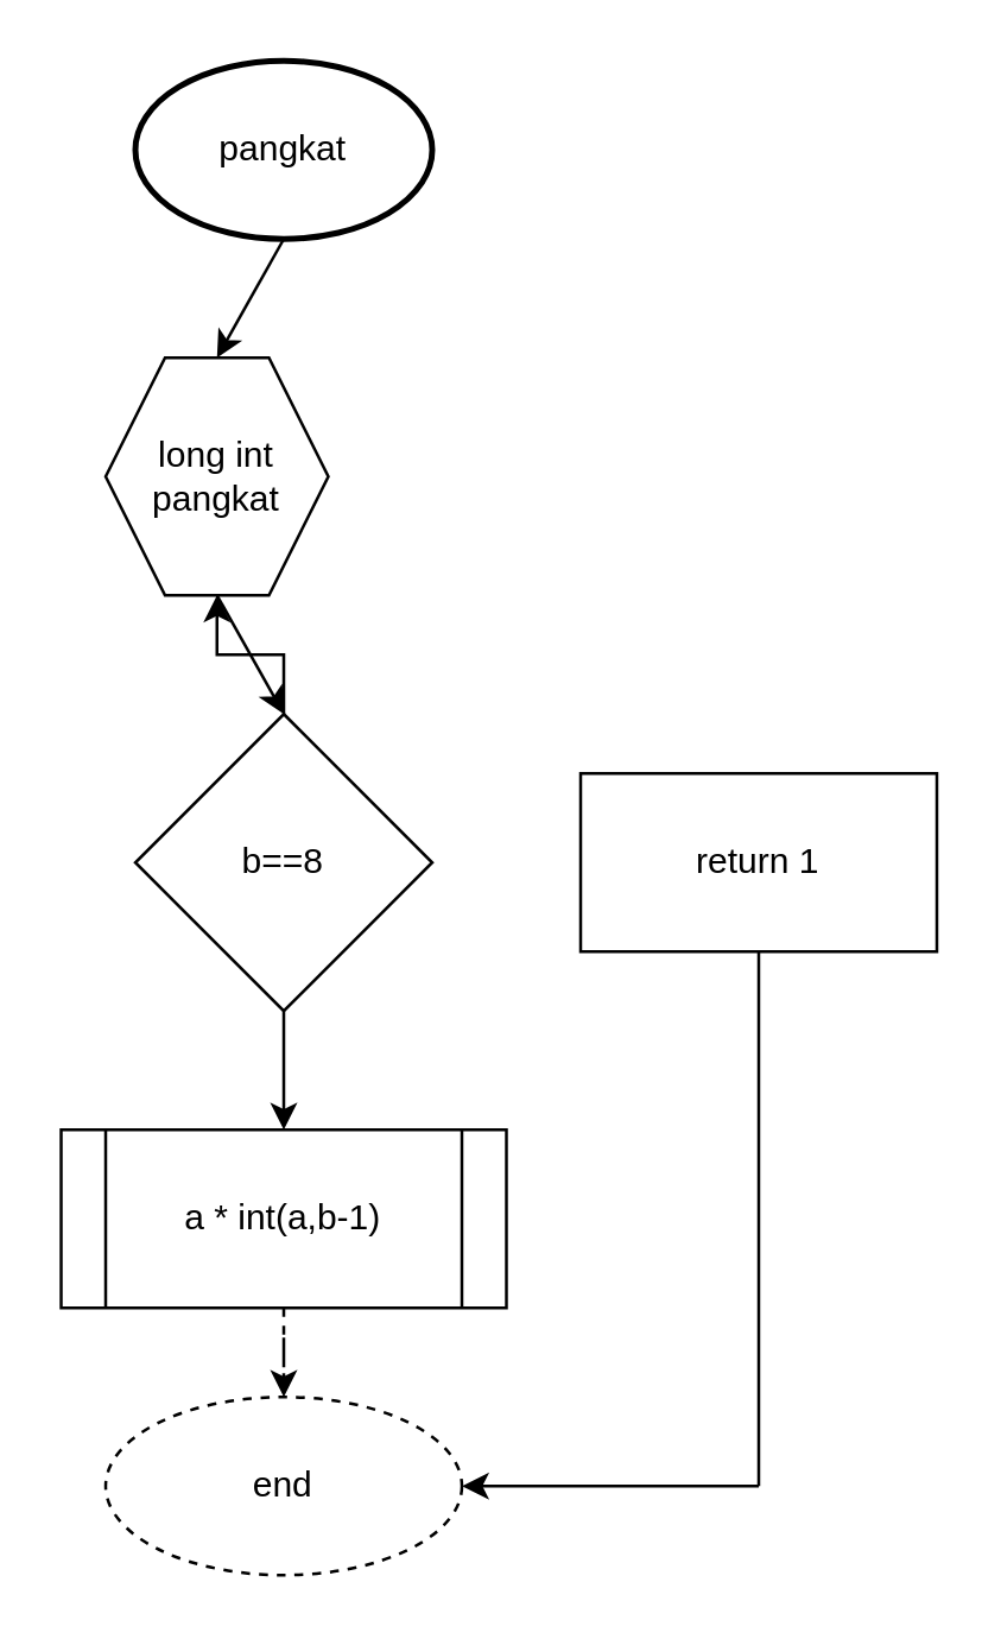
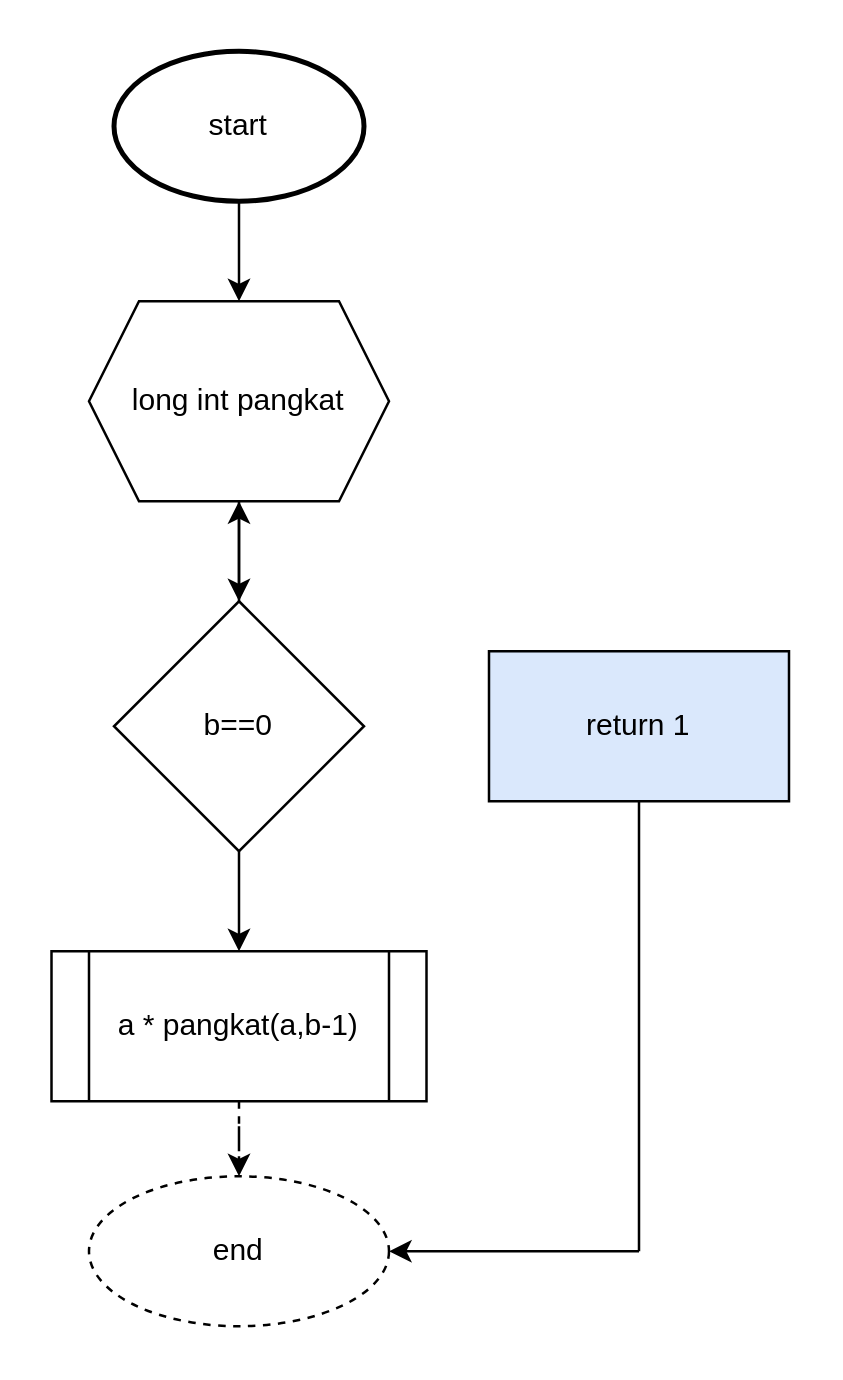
  <mxCell id="0" />
  <mxCell id="1" parent="0" />
- <mxCell id="2" value="long int pangkat" style="shape=hexagon;perimeter=hexagonPerimeter2;whiteSpace=wrap;html=1;fixedSize=1;" vertex="1" parent="1"><mxGeometry x="35" y="120" width="75" height="80" as="geometry" /></mxCell>
+ <mxCell id="2" value="long int pangkat" style="shape=hexagon;perimeter=hexagonPerimeter2;whiteSpace=wrap;html=1;fixedSize=1;" vertex="1" parent="1"><mxGeometry x="35" y="120" width="120" height="80" as="geometry" /></mxCell>
  <mxCell id="3" value="" style="endArrow=classic;html=1;rounded=0;exitX=0.5;exitY=1;exitDx=0;exitDy=0;" edge="1" parent="1" source="2"><mxGeometry width="50" height="50" relative="1" as="geometry"><mxPoint x="75" y="280" as="sourcePoint" /><mxPoint x="95" y="240" as="targetPoint" /></mxGeometry></mxCell>
  <mxCell id="4" value="" style="endArrow=classic;html=1;rounded=0;exitX=0.5;exitY=1;exitDx=0;exitDy=0;entryX=0.5;entryY=0;entryDx=0;entryDy=0;" edge="1" parent="1" target="2"><mxGeometry width="50" height="50" relative="1" as="geometry"><mxPoint x="95" y="80" as="sourcePoint" /><mxPoint x="105" y="130" as="targetPoint" /></mxGeometry></mxCell>
  <mxCell id="5" value="" style="edgeStyle=orthogonalEdgeStyle;rounded=0;orthogonalLoop=1;jettySize=auto;html=1;" edge="1" parent="1" source="6" target="2"><mxGeometry relative="1" as="geometry" /></mxCell>
- <mxCell id="6" value="b==8" style="rhombus;whiteSpace=wrap;html=1;" vertex="1" parent="1"><mxGeometry x="45" y="240" width="100" height="100" as="geometry" /></mxCell>
- <mxCell id="7" value="return 1" style="whiteSpace=wrap;html=1;" vertex="1" parent="1"><mxGeometry x="195" y="260" width="120" height="60" as="geometry" /></mxCell>
+ <mxCell id="6" value="b==0" style="rhombus;whiteSpace=wrap;html=1;" vertex="1" parent="1"><mxGeometry x="45" y="240" width="100" height="100" as="geometry" /></mxCell>
+ <mxCell id="7" value="return 1" style="whiteSpace=wrap;html=1;fillColor=#dae8fc;" vertex="1" parent="1"><mxGeometry x="195" y="260" width="120" height="60" as="geometry" /></mxCell>
  <mxCell id="8" value="" style="endArrow=classic;html=1;rounded=0;" edge="1" parent="1"><mxGeometry width="50" height="50" relative="1" as="geometry"><mxPoint x="95" y="340" as="sourcePoint" /><mxPoint x="95" y="380" as="targetPoint" /></mxGeometry></mxCell>
  <mxCell id="9" value="" style="edgeStyle=orthogonalEdgeStyle;rounded=0;orthogonalLoop=1;jettySize=auto;html=1;dashed=1;" edge="1" parent="1" source="10" target="12"><mxGeometry relative="1" as="geometry" /></mxCell>
- <mxCell id="10" value="a * int(a,b-1)" style="shape=process;whiteSpace=wrap;html=1;backgroundOutline=1;" vertex="1" parent="1"><mxGeometry x="20" y="380" width="150" height="60" as="geometry" /></mxCell>
+ <mxCell id="10" value="a * pangkat(a,b-1)" style="shape=process;whiteSpace=wrap;html=1;backgroundOutline=1;" vertex="1" parent="1"><mxGeometry x="20" y="380" width="150" height="60" as="geometry" /></mxCell>
  <mxCell id="11" value="" style="endArrow=none;html=1;rounded=0;" edge="1" parent="1"><mxGeometry width="50" height="50" relative="1" as="geometry"><mxPoint x="255" y="500" as="sourcePoint" /><mxPoint x="255" y="320" as="targetPoint" /></mxGeometry></mxCell>
  <mxCell id="12" value="end" style="ellipse;whiteSpace=wrap;html=1;dashed=1;" vertex="1" parent="1"><mxGeometry x="35" y="470" width="120" height="60" as="geometry" /></mxCell>
  <mxCell id="13" value="" style="endArrow=classic;html=1;rounded=0;entryX=1;entryY=0.5;entryDx=0;entryDy=0;" edge="1" parent="1" target="12"><mxGeometry width="50" height="50" relative="1" as="geometry"><mxPoint x="255" y="500" as="sourcePoint" /><mxPoint x="165" y="500" as="targetPoint" /></mxGeometry></mxCell>
- <mxCell id="14" value="pangkat" style="strokeWidth=2;html=1;shape=mxgraph.flowchart.start_1;whiteSpace=wrap;" vertex="1" parent="1"><mxGeometry x="45" y="20" width="100" height="60" as="geometry" /></mxCell>
+ <mxCell id="14" value="start" style="strokeWidth=2;html=1;shape=mxgraph.flowchart.start_1;whiteSpace=wrap;" vertex="1" parent="1"><mxGeometry x="45" y="20" width="100" height="60" as="geometry" /></mxCell>
